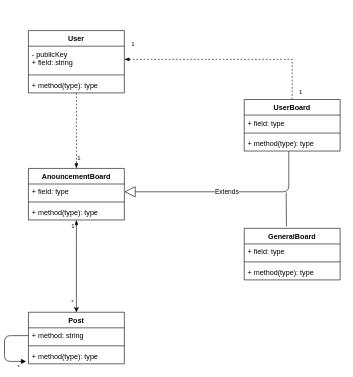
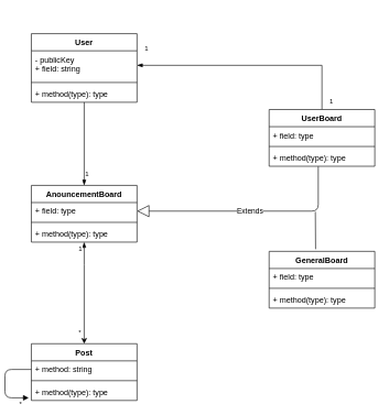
  <mxCell id="0" />
  <mxCell id="1" parent="0" />
- <mxCell id="2" style="edgeStyle=orthogonalEdgeStyle;rounded=0;orthogonalLoop=1;jettySize=auto;html=1;startArrow=none;startFill=0;endArrow=blockThin;endFill=1;dashed=1;" edge="1" parent="1" source="3" target="7"><mxGeometry relative="1" as="geometry" /></mxCell>
+ <mxCell id="2" style="edgeStyle=orthogonalEdgeStyle;rounded=0;orthogonalLoop=1;jettySize=auto;html=1;startArrow=none;startFill=0;endArrow=blockThin;endFill=1;" edge="1" parent="1" source="3" target="7"><mxGeometry relative="1" as="geometry" /></mxCell>
  <mxCell id="3" value="User" style="swimlane;fontStyle=1;align=center;verticalAlign=top;childLayout=stackLayout;horizontal=1;startSize=26;horizontalStack=0;resizeParent=1;resizeParentMax=0;resizeLast=0;collapsible=1;marginBottom=0;" vertex="1" parent="1"><mxGeometry x="20" y="50" width="160" height="104" as="geometry" /></mxCell>
  <mxCell id="4" value="- publicKey&#10;+ field: string" style="text;strokeColor=none;fillColor=none;align=left;verticalAlign=top;spacingLeft=4;spacingRight=4;overflow=hidden;rotatable=0;points=[[0,0.5],[1,0.5]];portConstraint=eastwest;" vertex="1" parent="3"><mxGeometry y="26" width="160" height="44" as="geometry" /></mxCell>
  <mxCell id="5" value="" style="line;strokeWidth=1;fillColor=none;align=left;verticalAlign=middle;spacingTop=-1;spacingLeft=3;spacingRight=3;rotatable=0;labelPosition=right;points=[];portConstraint=eastwest;" vertex="1" parent="3"><mxGeometry y="70" width="160" height="8" as="geometry" /></mxCell>
  <mxCell id="6" value="+ method(type): type" style="text;strokeColor=none;fillColor=none;align=left;verticalAlign=top;spacingLeft=4;spacingRight=4;overflow=hidden;rotatable=0;points=[[0,0.5],[1,0.5]];portConstraint=eastwest;" vertex="1" parent="3"><mxGeometry y="78" width="160" height="26" as="geometry" /></mxCell>
  <mxCell id="7" value="AnouncementBoard" style="swimlane;fontStyle=1;align=center;verticalAlign=top;childLayout=stackLayout;horizontal=1;startSize=26;horizontalStack=0;resizeParent=1;resizeParentMax=0;resizeLast=0;collapsible=1;marginBottom=0;" vertex="1" parent="1"><mxGeometry x="20" y="280" width="160" height="86" as="geometry" /></mxCell>
  <mxCell id="8" value="+ field: type" style="text;strokeColor=none;fillColor=none;align=left;verticalAlign=top;spacingLeft=4;spacingRight=4;overflow=hidden;rotatable=0;points=[[0,0.5],[1,0.5]];portConstraint=eastwest;" vertex="1" parent="7"><mxGeometry y="26" width="160" height="26" as="geometry" /></mxCell>
  <mxCell id="9" value="" style="line;strokeWidth=1;fillColor=none;align=left;verticalAlign=middle;spacingTop=-1;spacingLeft=3;spacingRight=3;rotatable=0;labelPosition=right;points=[];portConstraint=eastwest;" vertex="1" parent="7"><mxGeometry y="52" width="160" height="8" as="geometry" /></mxCell>
  <mxCell id="10" value="+ method(type): type" style="text;strokeColor=none;fillColor=none;align=left;verticalAlign=top;spacingLeft=4;spacingRight=4;overflow=hidden;rotatable=0;points=[[0,0.5],[1,0.5]];portConstraint=eastwest;" vertex="1" parent="7"><mxGeometry y="60" width="160" height="26" as="geometry" /></mxCell>
  <mxCell id="11" value="Post" style="swimlane;fontStyle=1;align=center;verticalAlign=top;childLayout=stackLayout;horizontal=1;startSize=26;horizontalStack=0;resizeParent=1;resizeParentMax=0;resizeLast=0;collapsible=1;marginBottom=0;" vertex="1" parent="1"><mxGeometry x="20" y="520" width="160" height="86" as="geometry" /></mxCell>
  <mxCell id="12" value="+ method: string" style="text;strokeColor=none;fillColor=none;align=left;verticalAlign=top;spacingLeft=4;spacingRight=4;overflow=hidden;rotatable=0;points=[[0,0.5],[1,0.5]];portConstraint=eastwest;" vertex="1" parent="11"><mxGeometry y="26" width="160" height="26" as="geometry" /></mxCell>
  <mxCell id="13" value="" style="line;strokeWidth=1;fillColor=none;align=left;verticalAlign=middle;spacingTop=-1;spacingLeft=3;spacingRight=3;rotatable=0;labelPosition=right;points=[];portConstraint=eastwest;" vertex="1" parent="11"><mxGeometry y="52" width="160" height="8" as="geometry" /></mxCell>
  <mxCell id="14" value="+ method(type): type" style="text;strokeColor=none;fillColor=none;align=left;verticalAlign=top;spacingLeft=4;spacingRight=4;overflow=hidden;rotatable=0;points=[[0,0.5],[1,0.5]];portConstraint=eastwest;" vertex="1" parent="11"><mxGeometry y="60" width="160" height="26" as="geometry" /></mxCell>
  <mxCell id="15" value="" style="endArrow=block;endFill=1;html=1;edgeStyle=orthogonalEdgeStyle;align=left;verticalAlign=top;exitX=0;exitY=0.5;exitDx=0;exitDy=0;entryX=-0.025;entryY=0.846;entryDx=0;entryDy=0;entryPerimeter=0;" edge="1" parent="11" source="12" target="14"><mxGeometry x="-1" relative="1" as="geometry"><mxPoint x="60" y="90" as="sourcePoint" /><mxPoint x="220" y="90" as="targetPoint" /><Array as="points"><mxPoint x="-40" y="39" /><mxPoint x="-40" y="82" /></Array></mxGeometry></mxCell>
  <mxCell id="16" value="*" style="resizable=0;html=1;align=left;verticalAlign=bottom;labelBackgroundColor=#ffffff;fontSize=10;" connectable="0" vertex="1" parent="15"><mxGeometry x="-1" relative="1" as="geometry"><mxPoint x="-20" y="61" as="offset" /></mxGeometry></mxCell>
  <mxCell id="17" style="edgeStyle=orthogonalEdgeStyle;rounded=0;orthogonalLoop=1;jettySize=auto;html=1;entryX=0.5;entryY=0;entryDx=0;entryDy=0;startArrow=blockThin;startFill=1;" edge="1" parent="1" source="10" target="11"><mxGeometry relative="1" as="geometry"><Array as="points"><mxPoint x="100" y="400" /><mxPoint x="100" y="400" /></Array></mxGeometry></mxCell>
  <mxCell id="18" value="*" style="resizable=0;html=1;align=left;verticalAlign=bottom;labelBackgroundColor=#ffffff;fontSize=10;" connectable="0" vertex="1" parent="1"><mxGeometry x="110" y="450" as="geometry"><mxPoint x="-20" y="61" as="offset" /></mxGeometry></mxCell>
  <mxCell id="19" value="1" style="resizable=0;html=1;align=left;verticalAlign=bottom;labelBackgroundColor=#ffffff;fontSize=10;" connectable="0" vertex="1" parent="1"><mxGeometry x="210" y="20" as="geometry"><mxPoint x="-20" y="61" as="offset" /></mxGeometry></mxCell>
  <mxCell id="20" value="1" style="resizable=0;html=1;align=left;verticalAlign=bottom;labelBackgroundColor=#ffffff;fontSize=10;" connectable="0" vertex="1" parent="1"><mxGeometry x="490" y="100" as="geometry"><mxPoint x="-20" y="61" as="offset" /></mxGeometry></mxCell>
  <mxCell id="21" value="1" style="resizable=0;html=1;align=left;verticalAlign=bottom;labelBackgroundColor=#ffffff;fontSize=10;" connectable="0" vertex="1" parent="1"><mxGeometry x="120" y="210" as="geometry"><mxPoint x="-20" y="61" as="offset" /></mxGeometry></mxCell>
  <mxCell id="22" value="1" style="resizable=0;html=1;align=left;verticalAlign=bottom;labelBackgroundColor=#ffffff;fontSize=10;" connectable="0" vertex="1" parent="1"><mxGeometry x="110" y="323" as="geometry"><mxPoint x="-20" y="61" as="offset" /></mxGeometry></mxCell>
  <mxCell id="23" value="Extends" style="endArrow=block;endSize=16;endFill=0;html=1;entryX=1;entryY=0.5;entryDx=0;entryDy=0;edgeStyle=orthogonalEdgeStyle;exitX=0.465;exitY=1.013;exitDx=0;exitDy=0;exitPerimeter=0;" edge="1" parent="1" source="28" target="8"><mxGeometry width="160" relative="1" as="geometry"><mxPoint x="350" y="260" as="sourcePoint" /><mxPoint x="370" y="320" as="targetPoint" /><Array as="points"><mxPoint x="454" y="319" /></Array></mxGeometry></mxCell>
- <mxCell id="24" style="edgeStyle=orthogonalEdgeStyle;rounded=0;orthogonalLoop=1;jettySize=auto;html=1;startArrow=none;startFill=0;endArrow=blockThin;endFill=1;dashed=1;" edge="1" parent="1" source="25" target="4"><mxGeometry relative="1" as="geometry" /></mxCell>
+ <mxCell id="24" style="edgeStyle=orthogonalEdgeStyle;rounded=0;orthogonalLoop=1;jettySize=auto;html=1;startArrow=none;startFill=0;endArrow=blockThin;endFill=1;" edge="1" parent="1" source="25" target="4"><mxGeometry relative="1" as="geometry" /></mxCell>
  <mxCell id="25" value="UserBoard" style="swimlane;fontStyle=1;align=center;verticalAlign=top;childLayout=stackLayout;horizontal=1;startSize=26;horizontalStack=0;resizeParent=1;resizeParentMax=0;resizeLast=0;collapsible=1;marginBottom=0;" vertex="1" parent="1"><mxGeometry x="380" y="165" width="160" height="86" as="geometry" /></mxCell>
  <mxCell id="26" value="+ field: type" style="text;strokeColor=none;fillColor=none;align=left;verticalAlign=top;spacingLeft=4;spacingRight=4;overflow=hidden;rotatable=0;points=[[0,0.5],[1,0.5]];portConstraint=eastwest;" vertex="1" parent="25"><mxGeometry y="26" width="160" height="26" as="geometry" /></mxCell>
  <mxCell id="27" value="" style="line;strokeWidth=1;fillColor=none;align=left;verticalAlign=middle;spacingTop=-1;spacingLeft=3;spacingRight=3;rotatable=0;labelPosition=right;points=[];portConstraint=eastwest;" vertex="1" parent="25"><mxGeometry y="52" width="160" height="8" as="geometry" /></mxCell>
  <mxCell id="28" value="+ method(type): type" style="text;strokeColor=none;fillColor=none;align=left;verticalAlign=top;spacingLeft=4;spacingRight=4;overflow=hidden;rotatable=0;points=[[0,0.5],[1,0.5]];portConstraint=eastwest;" vertex="1" parent="25"><mxGeometry y="60" width="160" height="26" as="geometry" /></mxCell>
  <mxCell id="29" value="GeneralBoard" style="swimlane;fontStyle=1;align=center;verticalAlign=top;childLayout=stackLayout;horizontal=1;startSize=26;horizontalStack=0;resizeParent=1;resizeParentMax=0;resizeLast=0;collapsible=1;marginBottom=0;" vertex="1" parent="1"><mxGeometry x="380" y="380" width="160" height="86" as="geometry" /></mxCell>
  <mxCell id="30" value="+ field: type" style="text;strokeColor=none;fillColor=none;align=left;verticalAlign=top;spacingLeft=4;spacingRight=4;overflow=hidden;rotatable=0;points=[[0,0.5],[1,0.5]];portConstraint=eastwest;" vertex="1" parent="29"><mxGeometry y="26" width="160" height="26" as="geometry" /></mxCell>
  <mxCell id="31" value="" style="line;strokeWidth=1;fillColor=none;align=left;verticalAlign=middle;spacingTop=-1;spacingLeft=3;spacingRight=3;rotatable=0;labelPosition=right;points=[];portConstraint=eastwest;" vertex="1" parent="29"><mxGeometry y="52" width="160" height="8" as="geometry" /></mxCell>
  <mxCell id="32" value="+ method(type): type" style="text;strokeColor=none;fillColor=none;align=left;verticalAlign=top;spacingLeft=4;spacingRight=4;overflow=hidden;rotatable=0;points=[[0,0.5],[1,0.5]];portConstraint=eastwest;" vertex="1" parent="29"><mxGeometry y="60" width="160" height="26" as="geometry" /></mxCell>
  <mxCell id="33" value="" style="endArrow=none;html=1;exitX=0.44;exitY=-0.039;exitDx=0;exitDy=0;exitPerimeter=0;" edge="1" parent="1" source="29"><mxGeometry width="50" height="50" relative="1" as="geometry"><mxPoint x="360" y="350" as="sourcePoint" /><mxPoint x="450" y="320" as="targetPoint" /></mxGeometry></mxCell>
